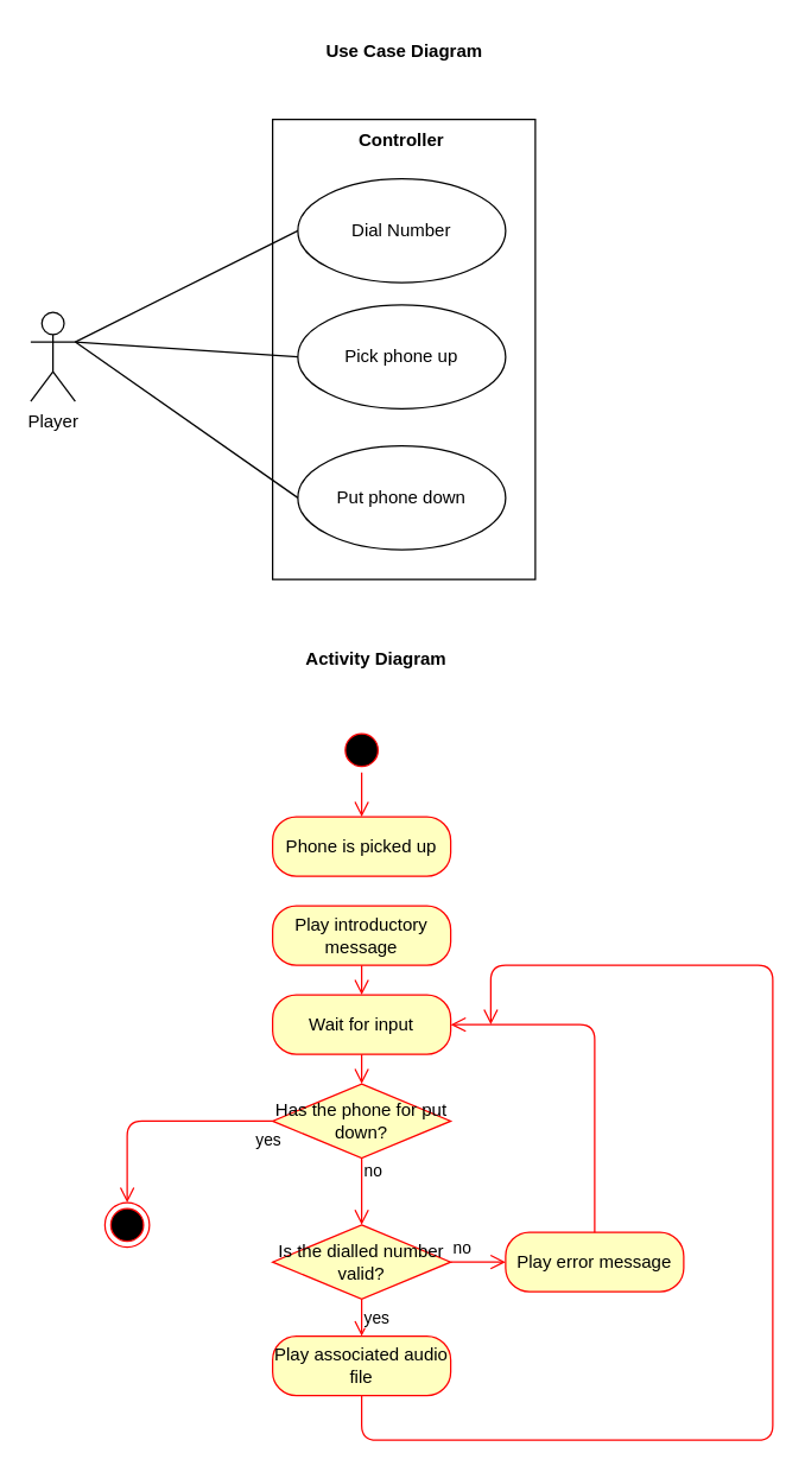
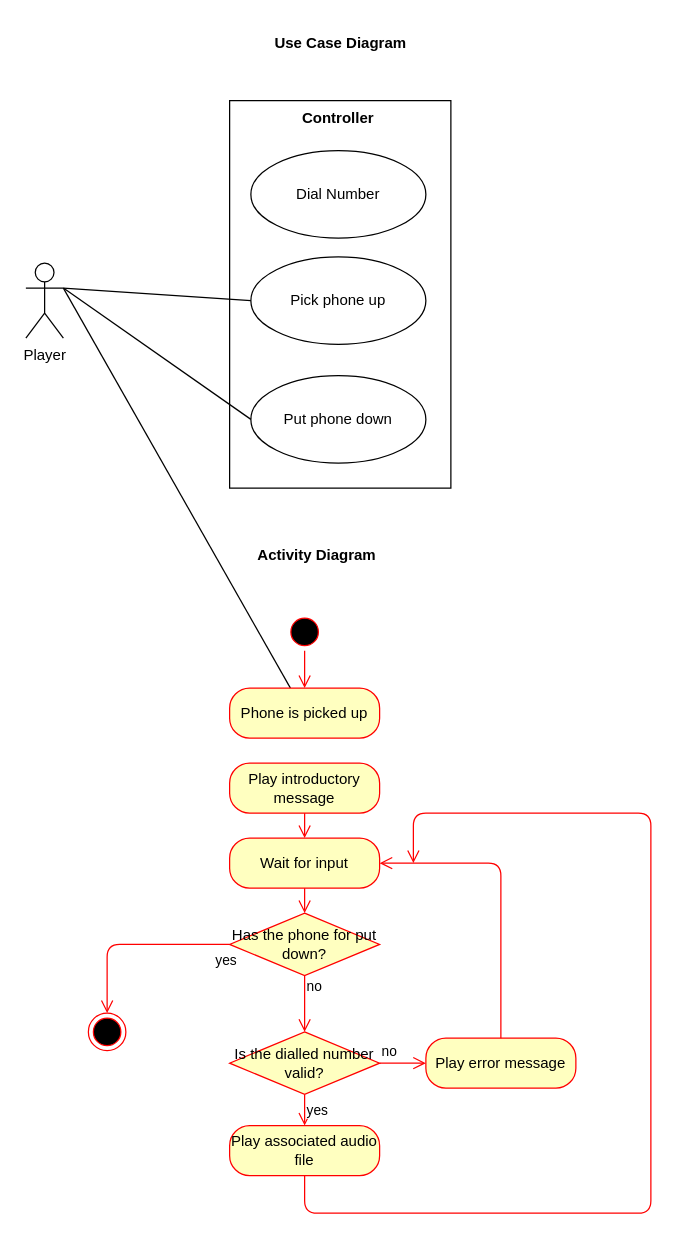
  <mxCell id="0" />
  <mxCell id="1" parent="0" />
  <mxCell id="2" value="" style="html=1;" vertex="1" parent="1"><mxGeometry x="183" y="80" width="177" height="310" as="geometry" /></mxCell>
  <mxCell id="3" value="Controller" style="text;align=center;fontStyle=1;verticalAlign=middle;spacingLeft=3;spacingRight=3;strokeColor=none;rotatable=0;points=[[0,0.5],[1,0.5]];portConstraint=eastwest;" vertex="1" parent="1"><mxGeometry x="230" y="80" width="80" height="26" as="geometry" /></mxCell>
  <mxCell id="4" value="Player" style="shape=umlActor;verticalLabelPosition=bottom;labelBackgroundColor=#ffffff;verticalAlign=top;html=1;" vertex="1" parent="1"><mxGeometry x="20" y="210" width="30" height="60" as="geometry" /></mxCell>
  <mxCell id="5" value="Dial Number" style="ellipse;whiteSpace=wrap;html=1;" vertex="1" parent="1"><mxGeometry x="200" y="120" width="140" height="70" as="geometry" /></mxCell>
  <mxCell id="6" value="Pick phone up" style="ellipse;whiteSpace=wrap;html=1;" vertex="1" parent="1"><mxGeometry x="200" y="205" width="140" height="70" as="geometry" /></mxCell>
  <mxCell id="7" value="Put phone down" style="ellipse;whiteSpace=wrap;html=1;" vertex="1" parent="1"><mxGeometry x="200" y="300" width="140" height="70" as="geometry" /></mxCell>
- <mxCell id="8" value="" style="endArrow=none;html=1;entryX=0;entryY=0.5;entryDx=0;entryDy=0;exitX=1;exitY=0.333;exitDx=0;exitDy=0;exitPerimeter=0;" edge="1" parent="1" source="4" target="5"><mxGeometry width="50" height="50" relative="1" as="geometry"><mxPoint x="90" y="200" as="sourcePoint" /><mxPoint x="140" y="150" as="targetPoint" /></mxGeometry></mxCell>
+ <mxCell id="8" value="" style="endArrow=none;html=1;exitX=1;exitY=0.333;exitDx=0;exitDy=0;exitPerimeter=0;" edge="1" parent="1" source="4" target="15"><mxGeometry width="50" height="50" relative="1" as="geometry"><mxPoint x="90" y="200" as="sourcePoint" /><mxPoint x="140" y="150" as="targetPoint" /></mxGeometry></mxCell>
  <mxCell id="9" value="" style="endArrow=none;html=1;exitX=1;exitY=0.333;exitDx=0;exitDy=0;exitPerimeter=0;entryX=0;entryY=0.5;entryDx=0;entryDy=0;" edge="1" parent="1" source="4" target="6"><mxGeometry width="50" height="50" relative="1" as="geometry"><mxPoint x="100" y="310" as="sourcePoint" /><mxPoint x="150" y="260" as="targetPoint" /></mxGeometry></mxCell>
  <mxCell id="10" value="" style="endArrow=none;html=1;exitX=1;exitY=0.333;exitDx=0;exitDy=0;exitPerimeter=0;entryX=0;entryY=0.5;entryDx=0;entryDy=0;" edge="1" parent="1" source="4" target="7"><mxGeometry width="50" height="50" relative="1" as="geometry"><mxPoint x="90" y="340" as="sourcePoint" /><mxPoint x="140" y="290" as="targetPoint" /></mxGeometry></mxCell>
  <mxCell id="11" value="Use Case Diagram" style="text;align=center;fontStyle=1;verticalAlign=middle;spacingLeft=3;spacingRight=3;strokeColor=none;rotatable=0;points=[[0,0.5],[1,0.5]];portConstraint=eastwest;" vertex="1" parent="1"><mxGeometry x="232" y="20" width="80" height="26" as="geometry" /></mxCell>
  <mxCell id="12" value="Activity Diagram" style="text;align=center;fontStyle=1;verticalAlign=middle;spacingLeft=3;spacingRight=3;strokeColor=none;rotatable=0;points=[[0,0.5],[1,0.5]];portConstraint=eastwest;" vertex="1" parent="1"><mxGeometry x="213" y="430" width="80" height="26" as="geometry" /></mxCell>
  <mxCell id="13" value="" style="ellipse;html=1;shape=startState;fillColor=#000000;strokeColor=#ff0000;" vertex="1" parent="1"><mxGeometry x="228" y="490" width="30" height="30" as="geometry" /></mxCell>
  <mxCell id="14" value="" style="edgeStyle=orthogonalEdgeStyle;html=1;verticalAlign=bottom;endArrow=open;endSize=8;strokeColor=#ff0000;entryX=0.5;entryY=0;entryDx=0;entryDy=0;" edge="1" source="13" parent="1" target="15"><mxGeometry relative="1" as="geometry"><mxPoint x="245" y="550" as="targetPoint" /></mxGeometry></mxCell>
  <mxCell id="15" value="Phone is picked up" style="rounded=1;whiteSpace=wrap;html=1;arcSize=40;fontColor=#000000;fillColor=#ffffc0;strokeColor=#ff0000;" vertex="1" parent="1"><mxGeometry x="183" y="550" width="120" height="40" as="geometry" /></mxCell>
  <mxCell id="16" value="Play introductory message" style="rounded=1;whiteSpace=wrap;html=1;arcSize=40;fontColor=#000000;fillColor=#ffffc0;strokeColor=#ff0000;" vertex="1" parent="1"><mxGeometry x="183" y="610" width="120" height="40" as="geometry" /></mxCell>
  <mxCell id="17" value="" style="edgeStyle=orthogonalEdgeStyle;html=1;verticalAlign=bottom;endArrow=open;endSize=8;strokeColor=#ff0000;exitX=0.5;exitY=1;exitDx=0;exitDy=0;entryX=0.5;entryY=0;entryDx=0;entryDy=0;" edge="1" source="16" parent="1" target="18"><mxGeometry relative="1" as="geometry"><mxPoint x="243" y="690" as="targetPoint" /><mxPoint x="243" y="680" as="sourcePoint" /></mxGeometry></mxCell>
  <mxCell id="18" value="Wait for input" style="rounded=1;whiteSpace=wrap;html=1;arcSize=40;fontColor=#000000;fillColor=#ffffc0;strokeColor=#ff0000;" vertex="1" parent="1"><mxGeometry x="183" y="670" width="120" height="40" as="geometry" /></mxCell>
  <mxCell id="19" value="" style="edgeStyle=orthogonalEdgeStyle;html=1;verticalAlign=bottom;endArrow=open;endSize=8;strokeColor=#ff0000;entryX=0.5;entryY=0;entryDx=0;entryDy=0;" edge="1" source="18" parent="1" target="27"><mxGeometry relative="1" as="geometry"><mxPoint x="243" y="730" as="targetPoint" /></mxGeometry></mxCell>
  <mxCell id="20" value="Is the dialled number valid?" style="rhombus;whiteSpace=wrap;html=1;fillColor=#ffffc0;strokeColor=#ff0000;" vertex="1" parent="1"><mxGeometry x="183" y="825" width="120" height="50" as="geometry" /></mxCell>
  <mxCell id="21" value="no" style="edgeStyle=orthogonalEdgeStyle;html=1;align=left;verticalAlign=bottom;endArrow=open;endSize=8;strokeColor=#ff0000;entryX=0;entryY=0.5;entryDx=0;entryDy=0;exitX=1;exitY=0.5;exitDx=0;exitDy=0;" edge="1" source="20" parent="1" target="23"><mxGeometry x="-1" relative="1" as="geometry"><mxPoint x="320" y="830" as="targetPoint" /><Array as="points"><mxPoint x="310" y="850" /><mxPoint x="310" y="850" /></Array></mxGeometry></mxCell>
  <mxCell id="22" value="yes" style="edgeStyle=orthogonalEdgeStyle;html=1;align=left;verticalAlign=top;endArrow=open;endSize=8;strokeColor=#ff0000;entryX=0.5;entryY=0;entryDx=0;entryDy=0;" edge="1" source="20" parent="1" target="25"><mxGeometry x="-1" relative="1" as="geometry"><mxPoint x="193" y="930" as="targetPoint" /><mxPoint as="offset" /></mxGeometry></mxCell>
  <mxCell id="23" value="Play error message" style="rounded=1;whiteSpace=wrap;html=1;arcSize=40;fontColor=#000000;fillColor=#ffffc0;strokeColor=#ff0000;" vertex="1" parent="1"><mxGeometry x="340" y="830" width="120" height="40" as="geometry" /></mxCell>
  <mxCell id="24" value="" style="edgeStyle=orthogonalEdgeStyle;html=1;verticalAlign=bottom;endArrow=open;endSize=8;strokeColor=#ff0000;entryX=1;entryY=0.5;entryDx=0;entryDy=0;exitX=0.5;exitY=0;exitDx=0;exitDy=0;" edge="1" source="23" parent="1" target="18"><mxGeometry relative="1" as="geometry"><mxPoint x="380" y="820" as="targetPoint" /><Array as="points"><mxPoint x="400" y="690" /></Array></mxGeometry></mxCell>
  <mxCell id="25" value="Play associated audio file" style="rounded=1;whiteSpace=wrap;html=1;arcSize=40;fontColor=#000000;fillColor=#ffffc0;strokeColor=#ff0000;" vertex="1" parent="1"><mxGeometry x="183" y="900" width="120" height="40" as="geometry" /></mxCell>
  <mxCell id="26" value="" style="edgeStyle=orthogonalEdgeStyle;html=1;verticalAlign=bottom;endArrow=open;endSize=8;strokeColor=#ff0000;" edge="1" source="25" parent="1"><mxGeometry relative="1" as="geometry"><mxPoint x="330" y="690" as="targetPoint" /><Array as="points"><mxPoint x="243" y="970" /><mxPoint x="520" y="970" /><mxPoint x="520" y="650" /><mxPoint x="330" y="650" /></Array></mxGeometry></mxCell>
  <mxCell id="27" value="Has the phone for put down?" style="rhombus;whiteSpace=wrap;html=1;fillColor=#ffffc0;strokeColor=#ff0000;" vertex="1" parent="1"><mxGeometry x="183" y="730" width="120" height="50" as="geometry" /></mxCell>
  <mxCell id="28" value="no" style="edgeStyle=orthogonalEdgeStyle;html=1;align=left;verticalAlign=bottom;endArrow=open;endSize=8;strokeColor=#ff0000;entryX=0.5;entryY=0;entryDx=0;entryDy=0;" edge="1" source="27" parent="1" target="20"><mxGeometry x="-0.2" relative="1" as="geometry"><mxPoint x="280" y="770" as="targetPoint" /><mxPoint as="offset" /></mxGeometry></mxCell>
  <mxCell id="29" value="yes" style="edgeStyle=orthogonalEdgeStyle;html=1;align=left;verticalAlign=top;endArrow=open;endSize=8;strokeColor=#ff0000;entryX=0.5;entryY=0;entryDx=0;entryDy=0;" edge="1" source="27" parent="1" target="30"><mxGeometry x="-0.824" relative="1" as="geometry"><mxPoint x="70" y="790" as="targetPoint" /><mxPoint as="offset" /></mxGeometry></mxCell>
  <mxCell id="30" value="" style="ellipse;html=1;shape=endState;fillColor=#000000;strokeColor=#ff0000;" vertex="1" parent="1"><mxGeometry x="70" y="810" width="30" height="30" as="geometry" /></mxCell>
